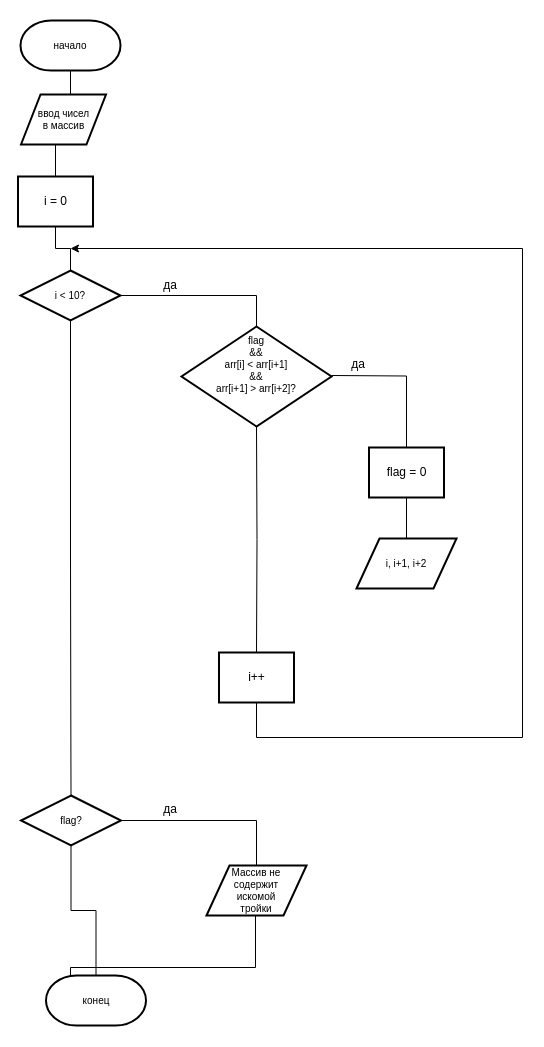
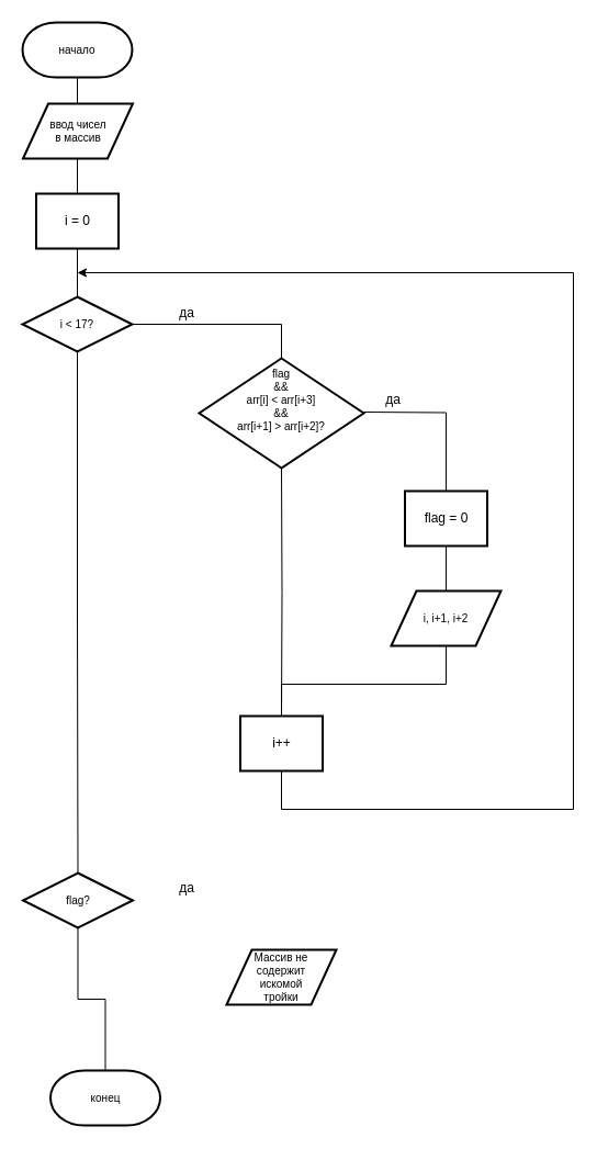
  <mxCell id="0" />
  <mxCell id="1" parent="0" />
  <mxCell id="2" value="" style="edgeStyle=orthogonalEdgeStyle;rounded=0;orthogonalLoop=1;jettySize=auto;html=1;endArrow=none;endFill=0;" parent="1" source="3" target="7" edge="1"><mxGeometry relative="1" as="geometry" /></mxCell>
  <mxCell id="3" value="начало" style="strokeWidth=2;html=1;shape=mxgraph.flowchart.terminator;whiteSpace=wrap;fontSize=10;" parent="1" vertex="1"><mxGeometry x="20" y="20" width="100" height="50" as="geometry" /></mxCell>
  <mxCell id="4" value="конец" style="strokeWidth=2;html=1;shape=mxgraph.flowchart.terminator;whiteSpace=wrap;fontSize=10;" parent="1" vertex="1"><mxGeometry x="45.5" y="975" width="100" height="50" as="geometry" /></mxCell>
- <mxCell id="5" value="ввод чисел&lt;br&gt;в массив" style="shape=parallelogram;html=1;strokeWidth=2;perimeter=parallelogramPerimeter;whiteSpace=wrap;rounded=0;arcSize=12;size=0.23;fontSize=10;" parent="1" vertex="1"><mxGeometry x="20.5" y="94" width="85" height="50" as="geometry" /></mxCell>
+ <mxCell id="5" value="ввод чисел&lt;br&gt;в массив" style="shape=parallelogram;html=1;strokeWidth=2;perimeter=parallelogramPerimeter;whiteSpace=wrap;rounded=0;arcSize=12;size=0.23;fontSize=10;" parent="1" vertex="1"><mxGeometry x="20.5" y="94" width="100" height="50" as="geometry" /></mxCell>
  <mxCell id="6" value="" style="edgeStyle=orthogonalEdgeStyle;rounded=0;orthogonalLoop=1;jettySize=auto;html=1;endArrow=none;endFill=0;" parent="1" source="7" target="10" edge="1"><mxGeometry relative="1" as="geometry" /></mxCell>
- <mxCell id="7" value="i = 0" style="rounded=0;whiteSpace=wrap;html=1;absoluteArcSize=1;arcSize=14;strokeWidth=2;" parent="1" vertex="1"><mxGeometry x="17.5" y="176" width="75" height="50" as="geometry" /></mxCell>
+ <mxCell id="7" value="i = 0" style="rounded=0;whiteSpace=wrap;html=1;absoluteArcSize=1;arcSize=14;strokeWidth=2;" parent="1" vertex="1"><mxGeometry x="32.5" y="176" width="75" height="50" as="geometry" /></mxCell>
  <mxCell id="8" style="edgeStyle=orthogonalEdgeStyle;rounded=0;orthogonalLoop=1;jettySize=auto;html=1;entryX=0.5;entryY=0;entryDx=0;entryDy=0;entryPerimeter=0;endArrow=none;endFill=0;" parent="1" source="10" target="15" edge="1"><mxGeometry relative="1" as="geometry" /></mxCell>
  <mxCell id="9" style="edgeStyle=orthogonalEdgeStyle;rounded=0;orthogonalLoop=1;jettySize=auto;html=1;endArrow=none;endFill=0;entryX=0.5;entryY=0;entryDx=0;entryDy=0;entryPerimeter=0;" parent="1" source="10" target="26" edge="1"><mxGeometry relative="1" as="geometry"><mxPoint x="70" y="813" as="targetPoint" /></mxGeometry></mxCell>
- <mxCell id="10" value="i &amp;lt; 10?" style="strokeWidth=2;html=1;shape=mxgraph.flowchart.decision;whiteSpace=wrap;fontSize=10;" parent="1" vertex="1"><mxGeometry x="20" y="270" width="100" height="50" as="geometry" /></mxCell>
+ <mxCell id="10" value="i &amp;lt; 17?" style="strokeWidth=2;html=1;shape=mxgraph.flowchart.decision;whiteSpace=wrap;fontSize=10;" parent="1" vertex="1"><mxGeometry x="20" y="270" width="100" height="50" as="geometry" /></mxCell>
  <mxCell id="11" style="edgeStyle=orthogonalEdgeStyle;rounded=0;orthogonalLoop=1;jettySize=auto;html=1;" parent="1" source="12" edge="1"><mxGeometry relative="1" as="geometry"><mxPoint x="70" y="248" as="targetPoint" /><Array as="points"><mxPoint x="256" y="737" /><mxPoint x="522" y="737" /><mxPoint x="522" y="248" /><mxPoint x="70" y="248" /></Array></mxGeometry></mxCell>
  <mxCell id="12" value="i++" style="rounded=0;whiteSpace=wrap;html=1;absoluteArcSize=1;arcSize=14;strokeWidth=2;" parent="1" vertex="1"><mxGeometry x="218.5" y="652" width="75" height="50" as="geometry" /></mxCell>
  <mxCell id="13" style="edgeStyle=orthogonalEdgeStyle;rounded=0;orthogonalLoop=1;jettySize=auto;html=1;entryX=0.5;entryY=0;entryDx=0;entryDy=0;endArrow=none;endFill=0;" parent="1" target="17" edge="1"><mxGeometry relative="1" as="geometry"><mxPoint x="331" y="375" as="sourcePoint" /></mxGeometry></mxCell>
  <mxCell id="14" style="edgeStyle=orthogonalEdgeStyle;rounded=0;orthogonalLoop=1;jettySize=auto;html=1;entryX=0.5;entryY=0;entryDx=0;entryDy=0;endArrow=none;endFill=0;" parent="1" target="12" edge="1"><mxGeometry relative="1" as="geometry"><mxPoint x="256" y="425" as="sourcePoint" /></mxGeometry></mxCell>
- <mxCell id="15" value="flag&lt;br&gt;&amp;amp;&amp;amp;&lt;br&gt;arr[i] &amp;lt; arr[i+1]&lt;br&gt;&amp;amp;&amp;amp;&lt;br&gt;arr[i+1] &amp;gt; arr[i+2]?&lt;br&gt;&lt;br&gt;&amp;nbsp;" style="strokeWidth=2;html=1;shape=mxgraph.flowchart.decision;whiteSpace=wrap;fontSize=10;" parent="1" vertex="1"><mxGeometry x="181" y="326" width="150" height="100" as="geometry" /></mxCell>
+ <mxCell id="15" value="flag&lt;br&gt;&amp;amp;&amp;amp;&lt;br&gt;arr[i] &amp;lt; arr[i+3]&lt;br&gt;&amp;amp;&amp;amp;&lt;br&gt;arr[i+1] &amp;gt; arr[i+2]?&lt;br&gt;&lt;br&gt;&amp;nbsp;" style="strokeWidth=2;html=1;shape=mxgraph.flowchart.decision;whiteSpace=wrap;fontSize=10;" parent="1" vertex="1"><mxGeometry x="181" y="326" width="150" height="100" as="geometry" /></mxCell>
  <mxCell id="16" value="" style="edgeStyle=orthogonalEdgeStyle;rounded=0;orthogonalLoop=1;jettySize=auto;html=1;endArrow=none;endFill=0;" parent="1" source="17" target="19" edge="1"><mxGeometry relative="1" as="geometry" /></mxCell>
  <mxCell id="17" value="flag = 0" style="rounded=0;whiteSpace=wrap;html=1;absoluteArcSize=1;arcSize=14;strokeWidth=2;" parent="1" vertex="1"><mxGeometry x="368.5" y="447" width="75" height="50" as="geometry" /></mxCell>
+ <mxCell id="18" style="edgeStyle=orthogonalEdgeStyle;rounded=0;orthogonalLoop=1;jettySize=auto;html=1;entryX=0.5;entryY=0;entryDx=0;entryDy=0;endArrow=none;endFill=0;exitX=0.5;exitY=1;exitDx=0;exitDy=0;" parent="1" source="19" target="12" edge="1"><mxGeometry relative="1" as="geometry"><mxPoint x="385" y="587" as="sourcePoint" /><Array as="points"><mxPoint x="406" y="623" /><mxPoint x="256" y="623" /></Array></mxGeometry></mxCell>
  <mxCell id="19" value="i, i+1, i+2" style="shape=parallelogram;html=1;strokeWidth=2;perimeter=parallelogramPerimeter;whiteSpace=wrap;rounded=0;arcSize=12;size=0.23;fontSize=10;" parent="1" vertex="1"><mxGeometry x="356" y="538" width="100" height="50" as="geometry" /></mxCell>
- <mxCell id="20" style="edgeStyle=orthogonalEdgeStyle;rounded=0;orthogonalLoop=1;jettySize=auto;html=1;entryX=0.5;entryY=0;entryDx=0;entryDy=0;entryPerimeter=0;endArrow=none;endFill=0;exitX=0.49;exitY=0.998;exitDx=0;exitDy=0;exitPerimeter=0;" parent="1" source="21" target="4" edge="1"><mxGeometry relative="1" as="geometry"><Array as="points"><mxPoint x="255" y="967" /><mxPoint x="70" y="967" /></Array><mxPoint x="254" y="927" as="sourcePoint" /></mxGeometry></mxCell>
  <mxCell id="21" value="Массив не &lt;br&gt;содержит&lt;br&gt;искомой &lt;br&gt;тройки" style="shape=parallelogram;html=1;strokeWidth=2;perimeter=parallelogramPerimeter;whiteSpace=wrap;rounded=0;arcSize=12;size=0.23;fontSize=10;" parent="1" vertex="1"><mxGeometry x="206" y="865" width="100" height="50" as="geometry" /></mxCell>
  <mxCell id="22" value="да" style="text;html=1;strokeColor=none;fillColor=none;align=center;verticalAlign=middle;whiteSpace=wrap;rounded=0;" parent="1" vertex="1"><mxGeometry x="140" y="270" width="60" height="30" as="geometry" /></mxCell>
  <mxCell id="23" value="да" style="text;html=1;strokeColor=none;fillColor=none;align=center;verticalAlign=middle;whiteSpace=wrap;rounded=0;" parent="1" vertex="1"><mxGeometry x="328" y="349" width="60" height="30" as="geometry" /></mxCell>
- <mxCell id="24" style="edgeStyle=orthogonalEdgeStyle;rounded=0;orthogonalLoop=1;jettySize=auto;html=1;endArrow=none;endFill=0;" parent="1" source="26" target="21" edge="1"><mxGeometry relative="1" as="geometry" /></mxCell>
  <mxCell id="25" style="edgeStyle=orthogonalEdgeStyle;rounded=0;orthogonalLoop=1;jettySize=auto;html=1;entryX=0.5;entryY=0;entryDx=0;entryDy=0;entryPerimeter=0;endArrow=none;endFill=0;" parent="1" source="26" target="4" edge="1"><mxGeometry relative="1" as="geometry" /></mxCell>
  <mxCell id="26" value="flag?" style="strokeWidth=2;html=1;shape=mxgraph.flowchart.decision;whiteSpace=wrap;fontSize=10;" parent="1" vertex="1"><mxGeometry x="20.5" y="795" width="100" height="50" as="geometry" /></mxCell>
  <mxCell id="27" value="да" style="text;html=1;strokeColor=none;fillColor=none;align=center;verticalAlign=middle;whiteSpace=wrap;rounded=0;" parent="1" vertex="1"><mxGeometry x="140" y="794" width="60" height="30" as="geometry" /></mxCell>
